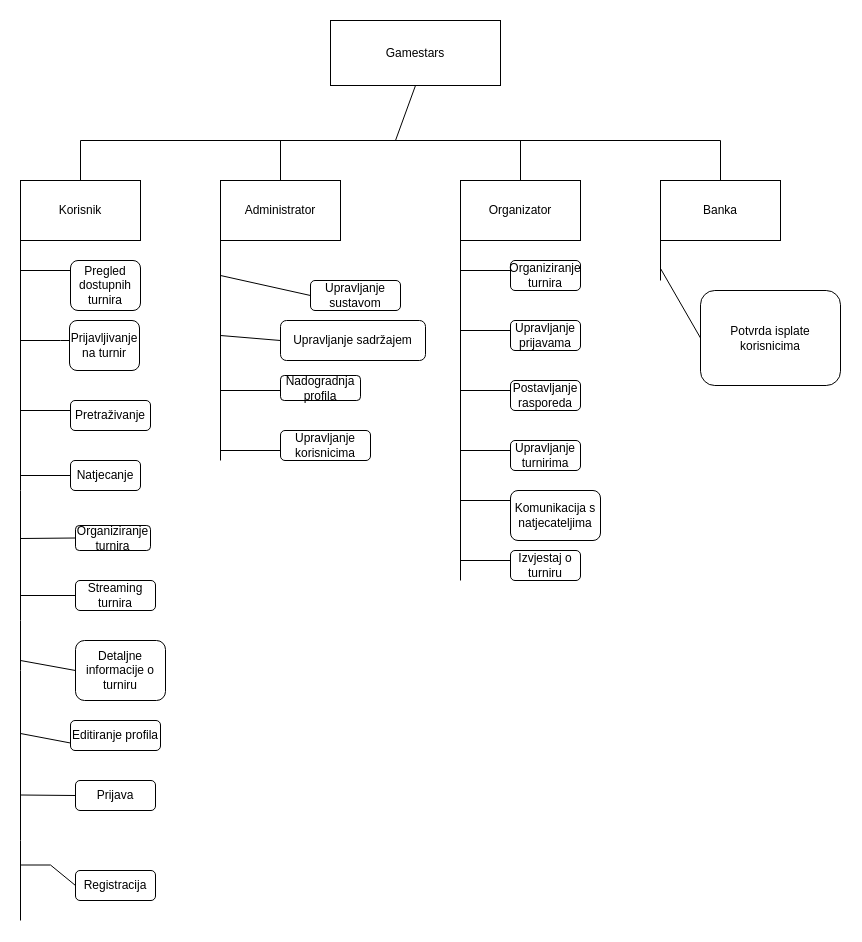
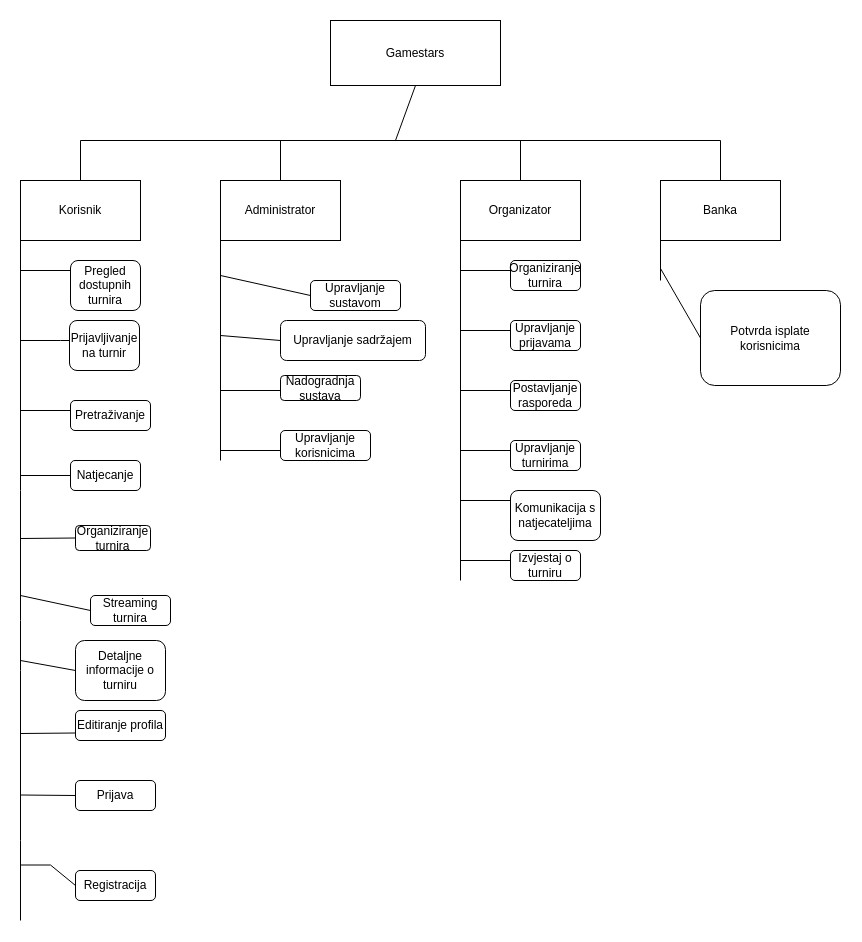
  <mxCell id="0" />
  <mxCell id="1" parent="0" />
  <mxCell id="2" value="Gamestars" style="rounded=0;whiteSpace=wrap;html=1;" vertex="1" parent="1"><mxGeometry x="330" y="20" width="170" height="65" as="geometry" /></mxCell>
  <mxCell id="3" value="" style="endArrow=none;html=1;rounded=0;entryX=0.5;entryY=1;entryDx=0;entryDy=0;" edge="1" parent="1" target="2"><mxGeometry width="50" height="50" relative="1" as="geometry"><mxPoint x="395" y="140" as="sourcePoint" /><mxPoint x="440" y="260" as="targetPoint" /></mxGeometry></mxCell>
  <mxCell id="4" value="" style="endArrow=none;html=1;rounded=0;" edge="1" parent="1"><mxGeometry width="50" height="50" relative="1" as="geometry"><mxPoint x="80" y="140" as="sourcePoint" /><mxPoint x="720" y="140" as="targetPoint" /></mxGeometry></mxCell>
  <mxCell id="5" value="" style="endArrow=none;html=1;rounded=0;" edge="1" parent="1"><mxGeometry width="50" height="50" relative="1" as="geometry"><mxPoint x="80" y="180" as="sourcePoint" /><mxPoint x="80" y="140" as="targetPoint" /></mxGeometry></mxCell>
  <mxCell id="6" value="" style="endArrow=none;html=1;rounded=0;" edge="1" parent="1"><mxGeometry width="50" height="50" relative="1" as="geometry"><mxPoint x="280" y="180" as="sourcePoint" /><mxPoint x="280" y="140" as="targetPoint" /></mxGeometry></mxCell>
  <mxCell id="7" value="" style="endArrow=none;html=1;rounded=0;" edge="1" parent="1"><mxGeometry width="50" height="50" relative="1" as="geometry"><mxPoint x="520" y="180" as="sourcePoint" /><mxPoint x="520" y="140" as="targetPoint" /></mxGeometry></mxCell>
  <mxCell id="8" value="" style="endArrow=none;html=1;rounded=0;" edge="1" parent="1"><mxGeometry width="50" height="50" relative="1" as="geometry"><mxPoint x="720" y="180" as="sourcePoint" /><mxPoint x="720" y="140" as="targetPoint" /></mxGeometry></mxCell>
  <mxCell id="9" value="Korisnik" style="rounded=0;whiteSpace=wrap;html=1;" vertex="1" parent="1"><mxGeometry x="20" y="180" width="120" height="60" as="geometry" /></mxCell>
  <mxCell id="10" value="" style="endArrow=none;html=1;rounded=0;entryX=0;entryY=1;entryDx=0;entryDy=0;" edge="1" parent="1" target="9"><mxGeometry width="50" height="50" relative="1" as="geometry"><mxPoint x="20" y="490" as="sourcePoint" /><mxPoint x="440" y="260" as="targetPoint" /></mxGeometry></mxCell>
  <mxCell id="11" value="Administrator" style="rounded=0;whiteSpace=wrap;html=1;" vertex="1" parent="1"><mxGeometry x="220" y="180" width="120" height="60" as="geometry" /></mxCell>
  <mxCell id="12" value="Organizator" style="rounded=0;whiteSpace=wrap;html=1;" vertex="1" parent="1"><mxGeometry x="460" y="180" width="120" height="60" as="geometry" /></mxCell>
  <mxCell id="13" value="Banka" style="rounded=0;whiteSpace=wrap;html=1;" vertex="1" parent="1"><mxGeometry x="660" y="180" width="120" height="60" as="geometry" /></mxCell>
  <mxCell id="14" value="" style="endArrow=none;html=1;rounded=0;" edge="1" parent="1"><mxGeometry width="50" height="50" relative="1" as="geometry"><mxPoint x="20" y="270" as="sourcePoint" /><mxPoint x="70" y="270" as="targetPoint" /></mxGeometry></mxCell>
  <mxCell id="15" value="Pregled dostupnih&lt;div&gt;turnira&lt;/div&gt;" style="rounded=1;whiteSpace=wrap;html=1;" vertex="1" parent="1"><mxGeometry x="70" y="260" width="70" height="50" as="geometry" /></mxCell>
  <mxCell id="16" value="" style="endArrow=none;html=1;rounded=0;" edge="1" parent="1"><mxGeometry width="50" height="50" relative="1" as="geometry"><mxPoint x="20" y="340" as="sourcePoint" /><mxPoint x="70" y="340" as="targetPoint" /><Array as="points"><mxPoint x="60" y="340" /></Array></mxGeometry></mxCell>
  <mxCell id="17" value="Prijavljivanje na turnir" style="rounded=1;whiteSpace=wrap;html=1;" vertex="1" parent="1"><mxGeometry x="69" y="320" width="70" height="50" as="geometry" /></mxCell>
  <mxCell id="18" value="Pretraživanje" style="rounded=1;whiteSpace=wrap;html=1;" vertex="1" parent="1"><mxGeometry x="70" y="400" width="80" height="30" as="geometry" /></mxCell>
  <mxCell id="19" value="" style="endArrow=none;html=1;rounded=0;" edge="1" parent="1"><mxGeometry width="50" height="50" relative="1" as="geometry"><mxPoint x="20" y="410" as="sourcePoint" /><mxPoint x="70" y="410" as="targetPoint" /></mxGeometry></mxCell>
  <mxCell id="20" value="Organiziranje turnira" style="rounded=1;whiteSpace=wrap;html=1;" vertex="1" parent="1"><mxGeometry x="75" y="525" width="75" height="25" as="geometry" /></mxCell>
- <mxCell id="21" value="Streaming turnira" style="rounded=1;whiteSpace=wrap;html=1;" vertex="1" parent="1"><mxGeometry x="75" y="580" width="80" height="30" as="geometry" /></mxCell>
+ <mxCell id="21" value="Streaming turnira" style="rounded=1;whiteSpace=wrap;html=1;" vertex="1" parent="1"><mxGeometry x="90" y="595" width="80" height="30" as="geometry" /></mxCell>
  <mxCell id="22" value="" style="endArrow=none;html=1;rounded=0;" edge="1" parent="1"><mxGeometry width="50" height="50" relative="1" as="geometry"><mxPoint x="20" y="620" as="sourcePoint" /><mxPoint x="20" y="490" as="targetPoint" /></mxGeometry></mxCell>
  <mxCell id="23" value="" style="endArrow=none;html=1;rounded=0;" edge="1" parent="1" source="25"><mxGeometry width="50" height="50" relative="1" as="geometry"><mxPoint x="20" y="480" as="sourcePoint" /><mxPoint x="80" y="480" as="targetPoint" /></mxGeometry></mxCell>
  <mxCell id="24" value="" style="endArrow=none;html=1;rounded=0;" edge="1" parent="1" target="25"><mxGeometry width="50" height="50" relative="1" as="geometry"><mxPoint x="20" y="475" as="sourcePoint" /><mxPoint x="80" y="480" as="targetPoint" /></mxGeometry></mxCell>
  <mxCell id="25" value="Natjecanje" style="rounded=1;whiteSpace=wrap;html=1;" vertex="1" parent="1"><mxGeometry x="70" y="460" width="70" height="30" as="geometry" /></mxCell>
  <mxCell id="26" value="" style="endArrow=none;html=1;rounded=0;entryX=0;entryY=0.5;entryDx=0;entryDy=0;" edge="1" parent="1" target="20"><mxGeometry width="50" height="50" relative="1" as="geometry"><mxPoint x="20" y="538" as="sourcePoint" /><mxPoint x="440" y="460" as="targetPoint" /></mxGeometry></mxCell>
  <mxCell id="27" value="" style="endArrow=none;html=1;rounded=0;entryX=0;entryY=0.5;entryDx=0;entryDy=0;" edge="1" parent="1" target="21"><mxGeometry width="50" height="50" relative="1" as="geometry"><mxPoint x="20" y="595" as="sourcePoint" /><mxPoint x="440" y="360" as="targetPoint" /></mxGeometry></mxCell>
  <mxCell id="28" value="" style="endArrow=none;html=1;rounded=0;entryX=0;entryY=0.5;entryDx=0;entryDy=0;" edge="1" parent="1" target="29"><mxGeometry width="50" height="50" relative="1" as="geometry"><mxPoint x="20" y="660" as="sourcePoint" /><mxPoint x="417" y="580" as="targetPoint" /></mxGeometry></mxCell>
  <mxCell id="29" value="Detaljne informacije o turniru" style="rounded=1;whiteSpace=wrap;html=1;" vertex="1" parent="1"><mxGeometry x="75" y="640" width="90" height="60" as="geometry" /></mxCell>
  <mxCell id="30" value="" style="endArrow=none;html=1;rounded=0;" edge="1" parent="1"><mxGeometry width="50" height="50" relative="1" as="geometry"><mxPoint x="20" y="670" as="sourcePoint" /><mxPoint x="20" y="620" as="targetPoint" /></mxGeometry></mxCell>
  <mxCell id="31" value="" style="endArrow=none;html=1;rounded=0;entryX=0;entryY=1;entryDx=0;entryDy=0;" edge="1" parent="1" target="11"><mxGeometry width="50" height="50" relative="1" as="geometry"><mxPoint x="220" y="460" as="sourcePoint" /><mxPoint x="130" y="460" as="targetPoint" /></mxGeometry></mxCell>
  <mxCell id="32" value="Upravljanje sustavom" style="rounded=1;whiteSpace=wrap;html=1;" vertex="1" parent="1"><mxGeometry x="310" y="280" width="90" height="30" as="geometry" /></mxCell>
  <mxCell id="33" value="Upravljanje sadržajem" style="rounded=1;whiteSpace=wrap;html=1;" vertex="1" parent="1"><mxGeometry x="280" y="320" width="145" height="40" as="geometry" /></mxCell>
- <mxCell id="34" value="Nadogradnja profila" style="rounded=1;whiteSpace=wrap;html=1;" vertex="1" parent="1"><mxGeometry x="280" y="375" width="80" height="25" as="geometry" /></mxCell>
+ <mxCell id="34" value="Nadogradnja sustava" style="rounded=1;whiteSpace=wrap;html=1;" vertex="1" parent="1"><mxGeometry x="280" y="375" width="80" height="25" as="geometry" /></mxCell>
  <mxCell id="35" value="Upravljanje korisnicima" style="rounded=1;whiteSpace=wrap;html=1;" vertex="1" parent="1"><mxGeometry x="280" y="430" width="90" height="30" as="geometry" /></mxCell>
  <mxCell id="36" value="" style="endArrow=none;html=1;rounded=0;entryX=0;entryY=0.5;entryDx=0;entryDy=0;" edge="1" parent="1" target="32"><mxGeometry width="50" height="50" relative="1" as="geometry"><mxPoint x="220" y="275" as="sourcePoint" /><mxPoint x="460" y="460" as="targetPoint" /></mxGeometry></mxCell>
  <mxCell id="37" value="" style="endArrow=none;html=1;rounded=0;entryX=0;entryY=0.5;entryDx=0;entryDy=0;" edge="1" parent="1" target="33"><mxGeometry width="50" height="50" relative="1" as="geometry"><mxPoint x="220" y="335" as="sourcePoint" /><mxPoint x="460" y="460" as="targetPoint" /></mxGeometry></mxCell>
- <mxCell id="38" value="Editiranje profila" style="rounded=1;whiteSpace=wrap;html=1;" vertex="1" parent="1"><mxGeometry x="70" y="720" width="90" height="30" as="geometry" /></mxCell>
+ <mxCell id="38" value="Editiranje profila" style="rounded=1;whiteSpace=wrap;html=1;" vertex="1" parent="1"><mxGeometry x="75" y="710" width="90" height="30" as="geometry" /></mxCell>
  <mxCell id="39" value="" style="endArrow=none;html=1;rounded=0;" edge="1" parent="1"><mxGeometry width="50" height="50" relative="1" as="geometry"><mxPoint x="20" y="670" as="sourcePoint" /><mxPoint x="20" y="920" as="targetPoint" /><Array as="points"><mxPoint x="20" y="840" /></Array></mxGeometry></mxCell>
  <mxCell id="40" value="" style="endArrow=none;html=1;rounded=0;entryX=0;entryY=0.75;entryDx=0;entryDy=0;" edge="1" parent="1" target="38"><mxGeometry width="50" height="50" relative="1" as="geometry"><mxPoint x="20" y="733" as="sourcePoint" /><mxPoint x="70" y="730" as="targetPoint" /></mxGeometry></mxCell>
  <mxCell id="41" value="" style="endArrow=none;html=1;rounded=0;" edge="1" parent="1"><mxGeometry width="50" height="50" relative="1" as="geometry"><mxPoint x="220" y="390" as="sourcePoint" /><mxPoint x="280" y="390" as="targetPoint" /></mxGeometry></mxCell>
  <mxCell id="42" value="" style="endArrow=none;html=1;rounded=0;" edge="1" parent="1"><mxGeometry width="50" height="50" relative="1" as="geometry"><mxPoint x="220" y="450" as="sourcePoint" /><mxPoint x="280" y="450" as="targetPoint" /></mxGeometry></mxCell>
  <mxCell id="43" value="" style="endArrow=none;html=1;rounded=0;entryX=0;entryY=1;entryDx=0;entryDy=0;" edge="1" parent="1" target="12"><mxGeometry width="50" height="50" relative="1" as="geometry"><mxPoint x="460" y="580" as="sourcePoint" /><mxPoint x="460" y="460" as="targetPoint" /></mxGeometry></mxCell>
  <mxCell id="44" value="" style="endArrow=none;html=1;rounded=0;" edge="1" parent="1"><mxGeometry width="50" height="50" relative="1" as="geometry"><mxPoint x="460" y="270" as="sourcePoint" /><mxPoint x="510" y="270" as="targetPoint" /></mxGeometry></mxCell>
  <mxCell id="45" value="Organiziranje&lt;div&gt;turnira&lt;/div&gt;" style="rounded=1;whiteSpace=wrap;html=1;" vertex="1" parent="1"><mxGeometry x="510" y="260" width="70" height="30" as="geometry" /></mxCell>
  <mxCell id="46" value="Potvrda isplate korisnicima" style="rounded=1;whiteSpace=wrap;html=1;" vertex="1" parent="1"><mxGeometry x="700" y="290" width="140" height="95" as="geometry" /></mxCell>
  <mxCell id="47" value="" style="endArrow=none;html=1;rounded=0;entryX=0;entryY=1;entryDx=0;entryDy=0;" edge="1" parent="1" target="13"><mxGeometry width="50" height="50" relative="1" as="geometry"><mxPoint x="660" y="280" as="sourcePoint" /><mxPoint x="460" y="460" as="targetPoint" /></mxGeometry></mxCell>
  <mxCell id="48" value="" style="endArrow=none;html=1;rounded=0;entryX=0;entryY=0.5;entryDx=0;entryDy=0;" edge="1" parent="1" target="46"><mxGeometry width="50" height="50" relative="1" as="geometry"><mxPoint x="660" y="268" as="sourcePoint" /><mxPoint x="460" y="460" as="targetPoint" /></mxGeometry></mxCell>
  <mxCell id="49" value="Prijava" style="rounded=1;whiteSpace=wrap;html=1;" vertex="1" parent="1"><mxGeometry x="75" y="780" width="80" height="30" as="geometry" /></mxCell>
  <mxCell id="50" value="Registracija" style="rounded=1;whiteSpace=wrap;html=1;" vertex="1" parent="1"><mxGeometry x="75" y="870" width="80" height="30" as="geometry" /></mxCell>
  <mxCell id="51" value="" style="endArrow=none;html=1;rounded=0;entryX=0;entryY=0.5;entryDx=0;entryDy=0;" edge="1" parent="1" target="50"><mxGeometry width="50" height="50" relative="1" as="geometry"><mxPoint x="20" y="864.5" as="sourcePoint" /><mxPoint x="70" y="864.5" as="targetPoint" /><Array as="points"><mxPoint x="50" y="864.5" /></Array></mxGeometry></mxCell>
  <mxCell id="52" value="" style="endArrow=none;html=1;rounded=0;entryX=0;entryY=0.5;entryDx=0;entryDy=0;" edge="1" parent="1" target="49"><mxGeometry width="50" height="50" relative="1" as="geometry"><mxPoint x="20" y="794.5" as="sourcePoint" /><mxPoint x="70" y="795" as="targetPoint" /></mxGeometry></mxCell>
  <mxCell id="53" value="" style="endArrow=none;html=1;rounded=0;" edge="1" parent="1"><mxGeometry width="50" height="50" relative="1" as="geometry"><mxPoint x="460" y="330" as="sourcePoint" /><mxPoint x="510" y="330" as="targetPoint" /></mxGeometry></mxCell>
  <mxCell id="54" value="" style="endArrow=none;html=1;rounded=0;" edge="1" parent="1"><mxGeometry width="50" height="50" relative="1" as="geometry"><mxPoint x="460" y="390" as="sourcePoint" /><mxPoint x="510" y="390" as="targetPoint" /></mxGeometry></mxCell>
  <mxCell id="55" value="Postavljanje rasporeda" style="rounded=1;whiteSpace=wrap;html=1;" vertex="1" parent="1"><mxGeometry x="510" y="380" width="70" height="30" as="geometry" /></mxCell>
  <mxCell id="56" value="" style="endArrow=none;html=1;rounded=0;" edge="1" parent="1"><mxGeometry width="50" height="50" relative="1" as="geometry"><mxPoint x="460" y="450" as="sourcePoint" /><mxPoint x="510" y="450" as="targetPoint" /></mxGeometry></mxCell>
  <mxCell id="57" value="&lt;div&gt;Upravljanje turnirima&lt;/div&gt;" style="rounded=1;whiteSpace=wrap;html=1;" vertex="1" parent="1"><mxGeometry x="510" y="440" width="70" height="30" as="geometry" /></mxCell>
  <mxCell id="58" value="Upravljanje prijavama" style="rounded=1;whiteSpace=wrap;html=1;" vertex="1" parent="1"><mxGeometry x="510" y="320" width="70" height="30" as="geometry" /></mxCell>
  <mxCell id="59" value="" style="endArrow=none;html=1;rounded=0;" edge="1" parent="1"><mxGeometry width="50" height="50" relative="1" as="geometry"><mxPoint x="460" y="500" as="sourcePoint" /><mxPoint x="510" y="500" as="targetPoint" /></mxGeometry></mxCell>
  <mxCell id="60" value="Komunikacija s natjecateljima" style="rounded=1;whiteSpace=wrap;html=1;" vertex="1" parent="1"><mxGeometry x="510" y="490" width="90" height="50" as="geometry" /></mxCell>
  <mxCell id="61" value="" style="endArrow=none;html=1;rounded=0;" edge="1" parent="1"><mxGeometry width="50" height="50" relative="1" as="geometry"><mxPoint x="460" y="560" as="sourcePoint" /><mxPoint x="510" y="560" as="targetPoint" /></mxGeometry></mxCell>
  <mxCell id="62" value="&lt;div&gt;Izvjestaj o turniru&lt;/div&gt;" style="rounded=1;whiteSpace=wrap;html=1;" vertex="1" parent="1"><mxGeometry x="510" y="550" width="70" height="30" as="geometry" /></mxCell>
